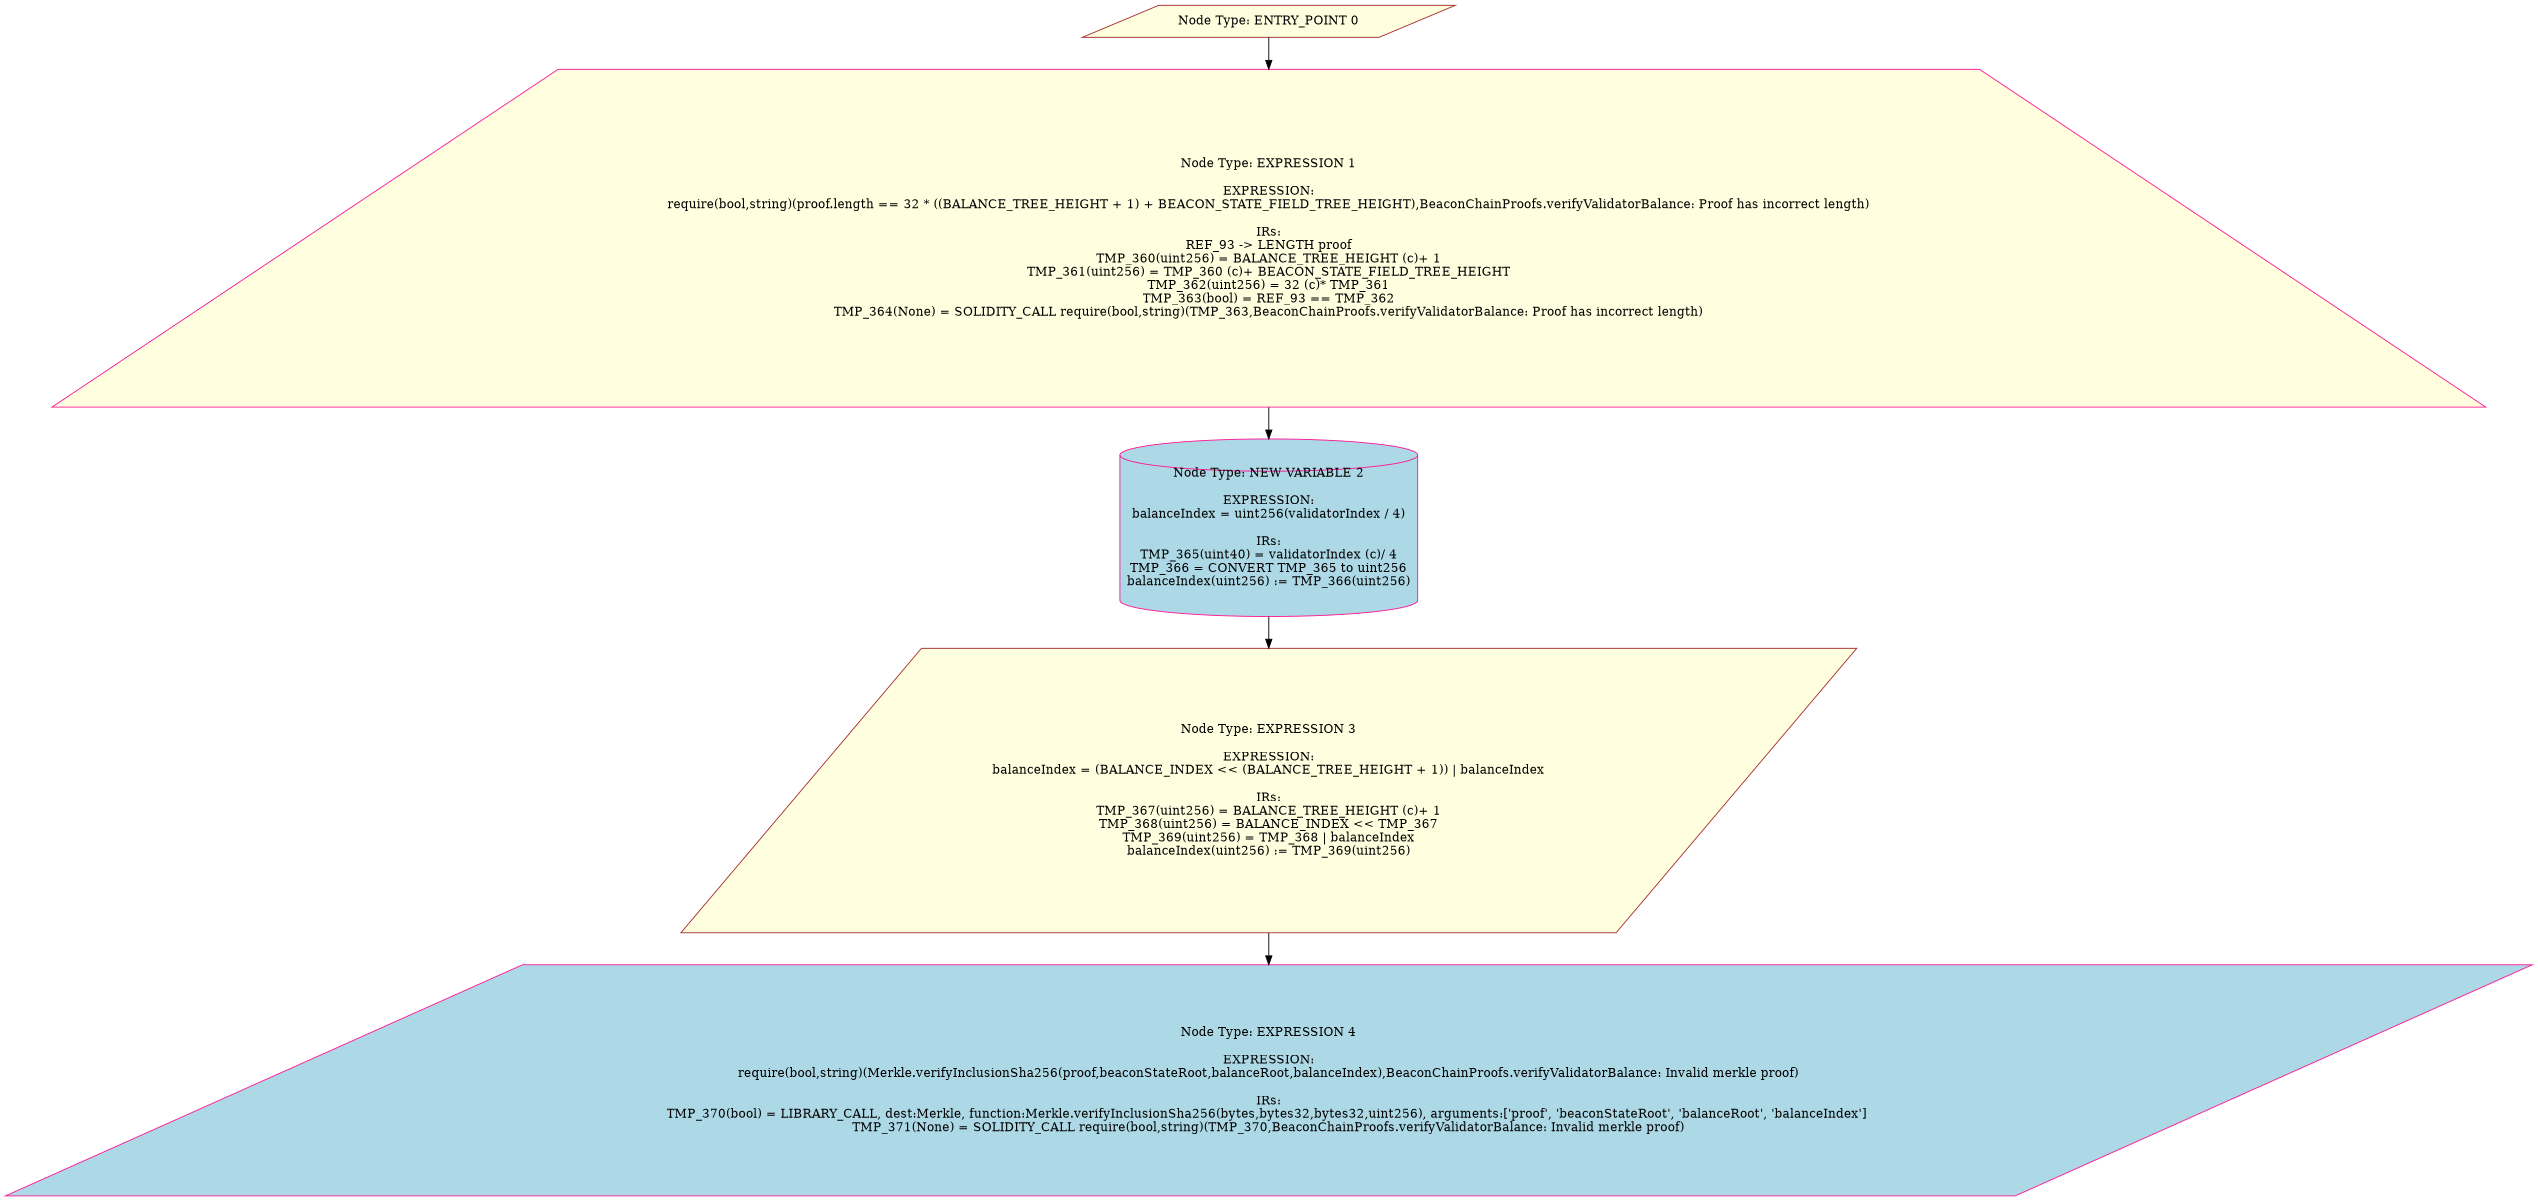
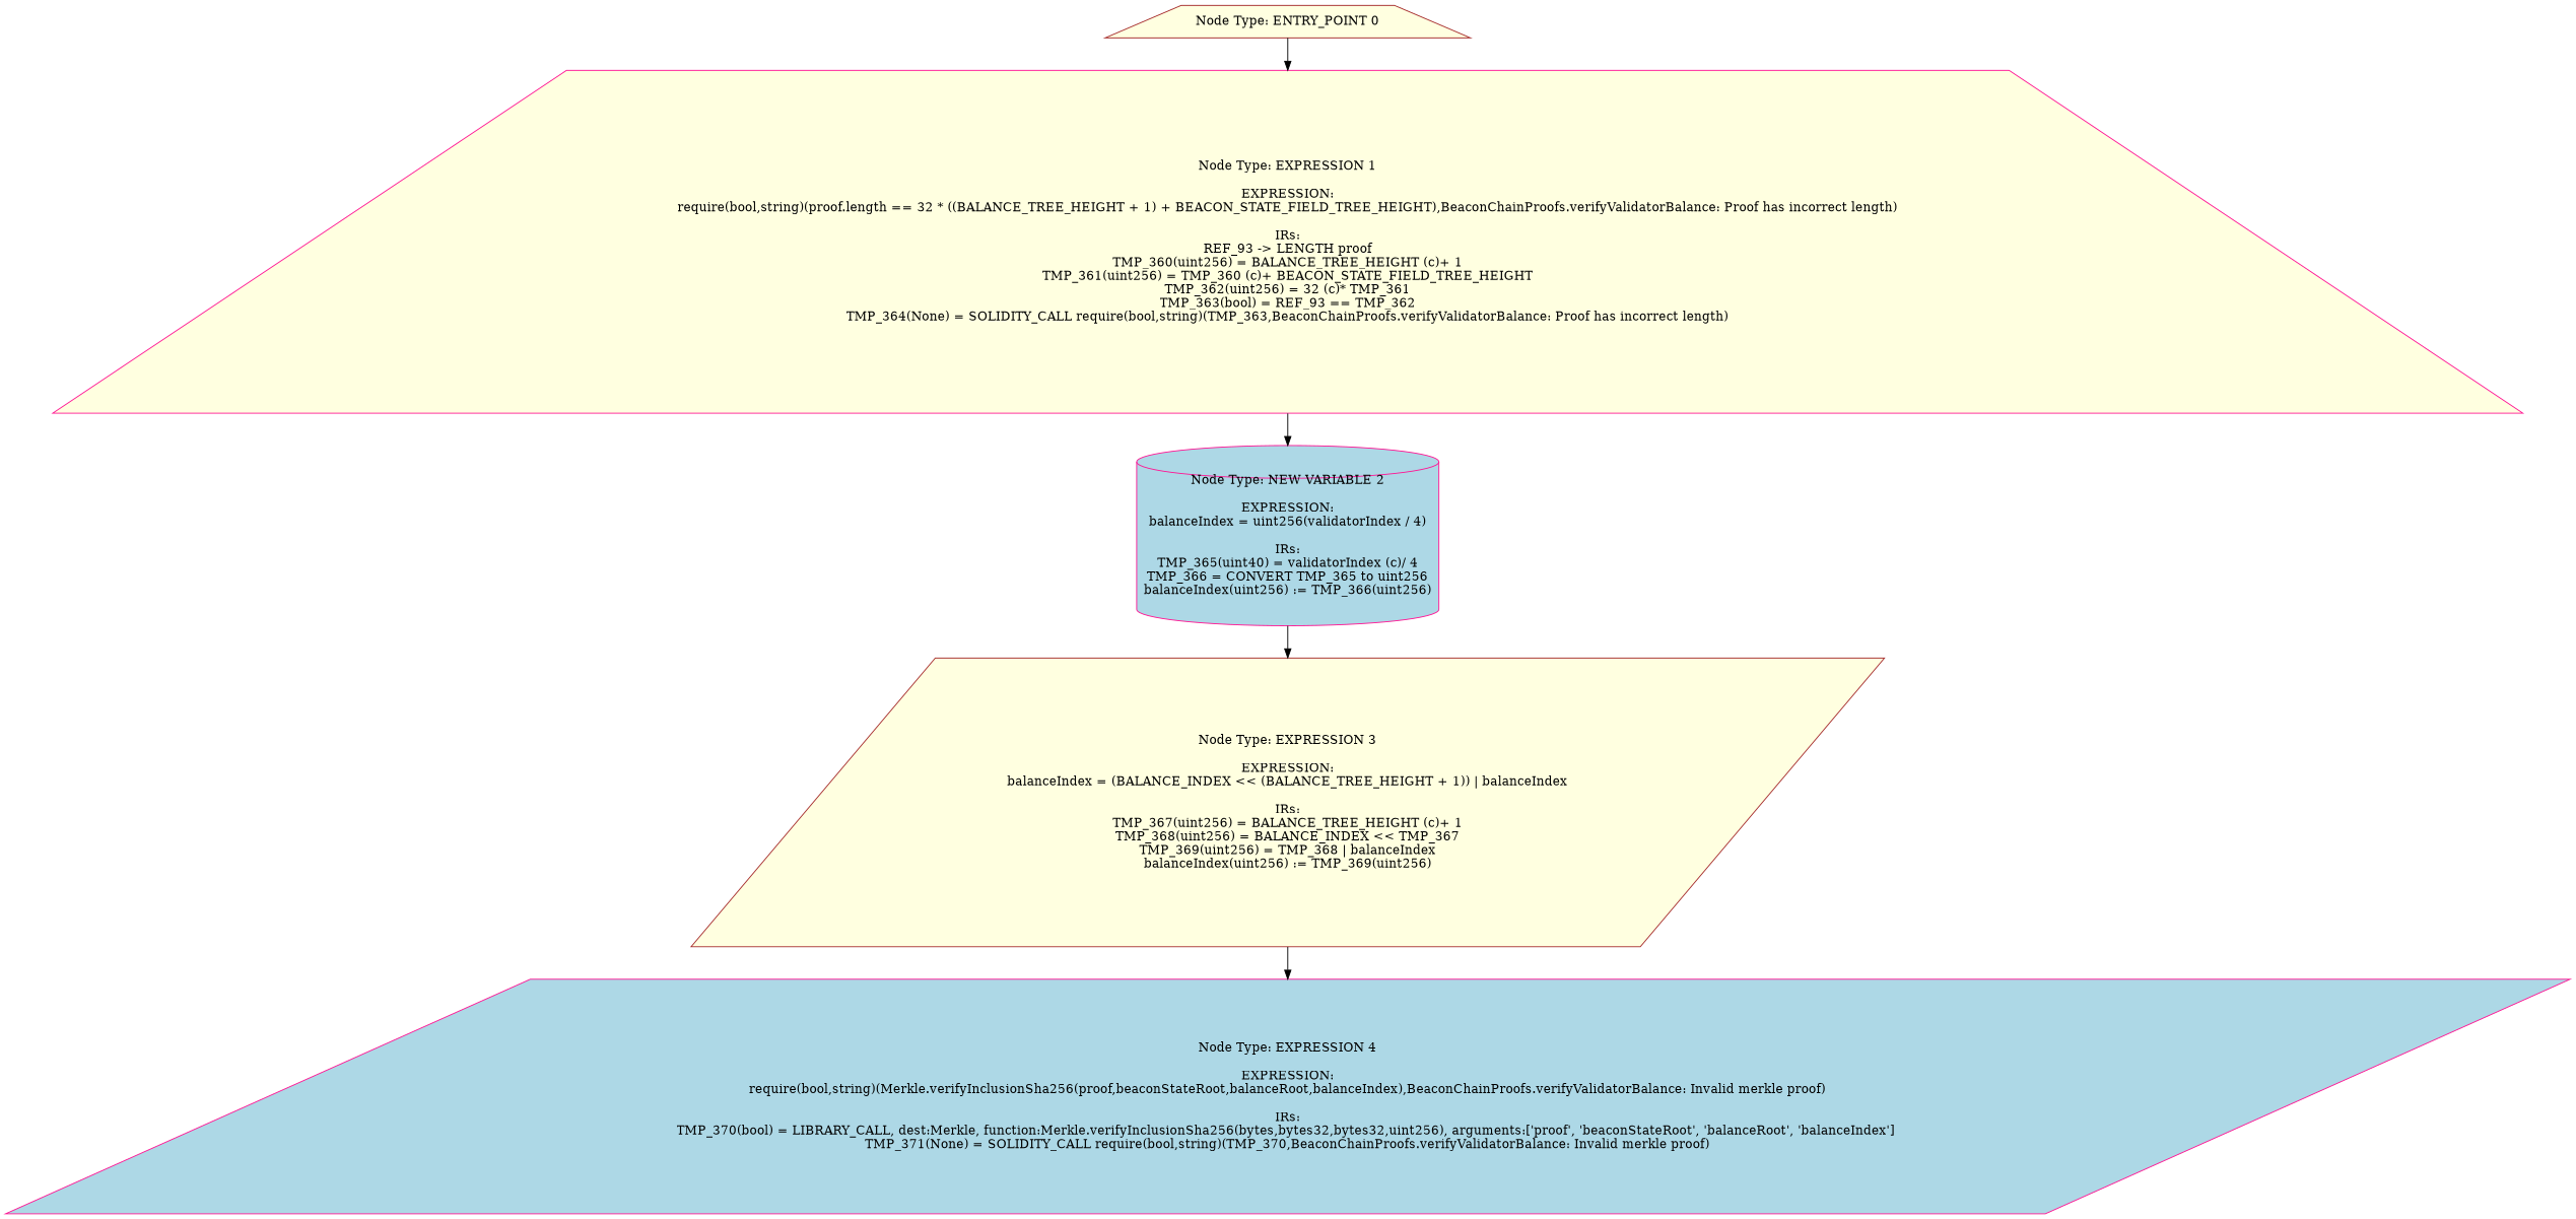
  digraph {
    node [style=filled fillcolor=lightyellow color=deeppink shape=trapezium]
-   n1 [label="Node Type: ENTRY_POINT 0\n" color=brown shape=parallelogram]
+   n1 [label="Node Type: ENTRY_POINT 0\n" color=brown]
    n2 [label="Node Type: EXPRESSION 1\n\nEXPRESSION:\nrequire(bool,string)(proof.length == 32 * ((BALANCE_TREE_HEIGHT + 1) + BEACON_STATE_FIELD_TREE_HEIGHT),BeaconChainProofs.verifyValidatorBalance: Proof has incorrect length)\n\nIRs:\nREF_93 -> LENGTH proof\nTMP_360(uint256) = BALANCE_TREE_HEIGHT (c)+ 1\nTMP_361(uint256) = TMP_360 (c)+ BEACON_STATE_FIELD_TREE_HEIGHT\nTMP_362(uint256) = 32 (c)* TMP_361\nTMP_363(bool) = REF_93 == TMP_362\nTMP_364(None) = SOLIDITY_CALL require(bool,string)(TMP_363,BeaconChainProofs.verifyValidatorBalance: Proof has incorrect length)"]
    n3 [label="Node Type: NEW VARIABLE 2\n\nEXPRESSION:\nbalanceIndex = uint256(validatorIndex / 4)\n\nIRs:\nTMP_365(uint40) = validatorIndex (c)/ 4\nTMP_366 = CONVERT TMP_365 to uint256\nbalanceIndex(uint256) := TMP_366(uint256)" fillcolor=lightblue shape=cylinder]
    n4 [label="Node Type: EXPRESSION 3\n\nEXPRESSION:\nbalanceIndex = (BALANCE_INDEX << (BALANCE_TREE_HEIGHT + 1)) | balanceIndex\n\nIRs:\nTMP_367(uint256) = BALANCE_TREE_HEIGHT (c)+ 1\nTMP_368(uint256) = BALANCE_INDEX << TMP_367\nTMP_369(uint256) = TMP_368 | balanceIndex\nbalanceIndex(uint256) := TMP_369(uint256)" color=brown shape=parallelogram]
    n5 [label="Node Type: EXPRESSION 4\n\nEXPRESSION:\nrequire(bool,string)(Merkle.verifyInclusionSha256(proof,beaconStateRoot,balanceRoot,balanceIndex),BeaconChainProofs.verifyValidatorBalance: Invalid merkle proof)\n\nIRs:\nTMP_370(bool) = LIBRARY_CALL, dest:Merkle, function:Merkle.verifyInclusionSha256(bytes,bytes32,bytes32,uint256), arguments:['proof', 'beaconStateRoot', 'balanceRoot', 'balanceIndex'] \nTMP_371(None) = SOLIDITY_CALL require(bool,string)(TMP_370,BeaconChainProofs.verifyValidatorBalance: Invalid merkle proof)" fillcolor=lightblue shape=parallelogram]
    n1 -> n2
    n2 -> n3
    n3 -> n4
    n4 -> n5
  }
